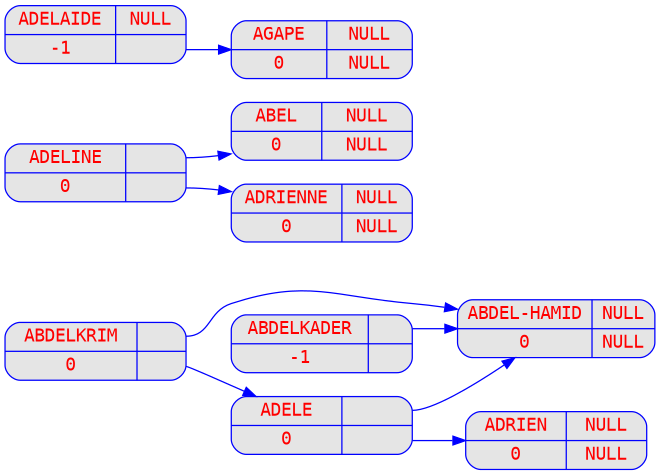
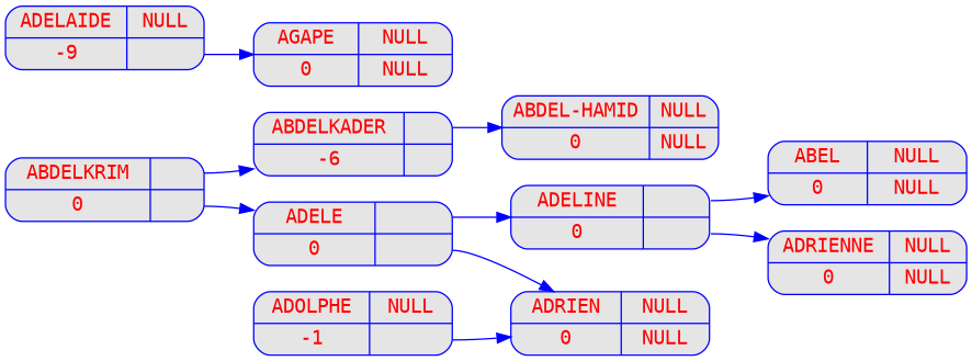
  digraph {
    fontname="DejaVu Sans Mono"
    rankdir=LR
    node [color=blue fillcolor=grey90 fontcolor=red fontname="DejaVu Sans Mono" fontsize=14 shape=record style="rounded, filled"]
    edge [color=blue fontname="DejaVu Sans Mono" tailport=d]
    n1 [label="{{<c> ABDELKRIM\n | <b> 0} | { <g> | <d>}}" width=2]
-   n2 [label="{{<c> ABDELKADER\n | <b> -1} | { <g> | <d>}}" width=2]
+   n2 [label="{{<c> ABDELKADER\n | <b> -6} | { <g> | <d>}}" width=2]
    n3 [label="{{<c> ADELE\n | <b> 0} | { <g> | <d>}}" width=2]
    n4 [label="{{<c> ABDEL-HAMID\n | <b> 0} | { <g> NULL | <d> NULL}}" width=2]
    n5 [label="{{<c> ADELINE\n | <b> 0} | { <g> | <d>}}" width=2]
    n6 [label="{{<c> ADRIEN\n | <b> 0} | { <g> NULL | <d> NULL}}" width=2]
-   n7 [label="{{<c> ADELAIDE\n | <b> -1} | { <g> NULL | <d> }}" width=2]
+   n7 [label="{{<c> ADELAIDE\n | <b> -9} | { <g> NULL | <d> }}" width=2]
    n8 [label="{{<c> AGAPE\n | <b> 0} | { <g> NULL | <d> NULL}}" width=2]
    n9 [label="{{<c> ABEL\n | <b> 0} | { <g> NULL | <d> NULL}}" width=2]
    n10 [label="{{<c> ADRIENNE\n | <b> 0} | { <g> NULL | <d> NULL}}" width=2]
-   n1 -> n4 [tailport=g]
+   n11 [label="{{<c> ADOLPHE\n | <b> -1} | { <g> NULL | <d> }}" width=2]
+   n1 -> n2 [tailport=g]
    n1 -> n3
    n2 -> n4 [tailport=g]
-   n3 -> n4 [tailport=g]
+   n3 -> n5 [tailport=g]
    n3 -> n6
    n5 -> n9 [tailport=g]
    n5 -> n10
    n7 -> n8
+   n11 -> n6
  }
